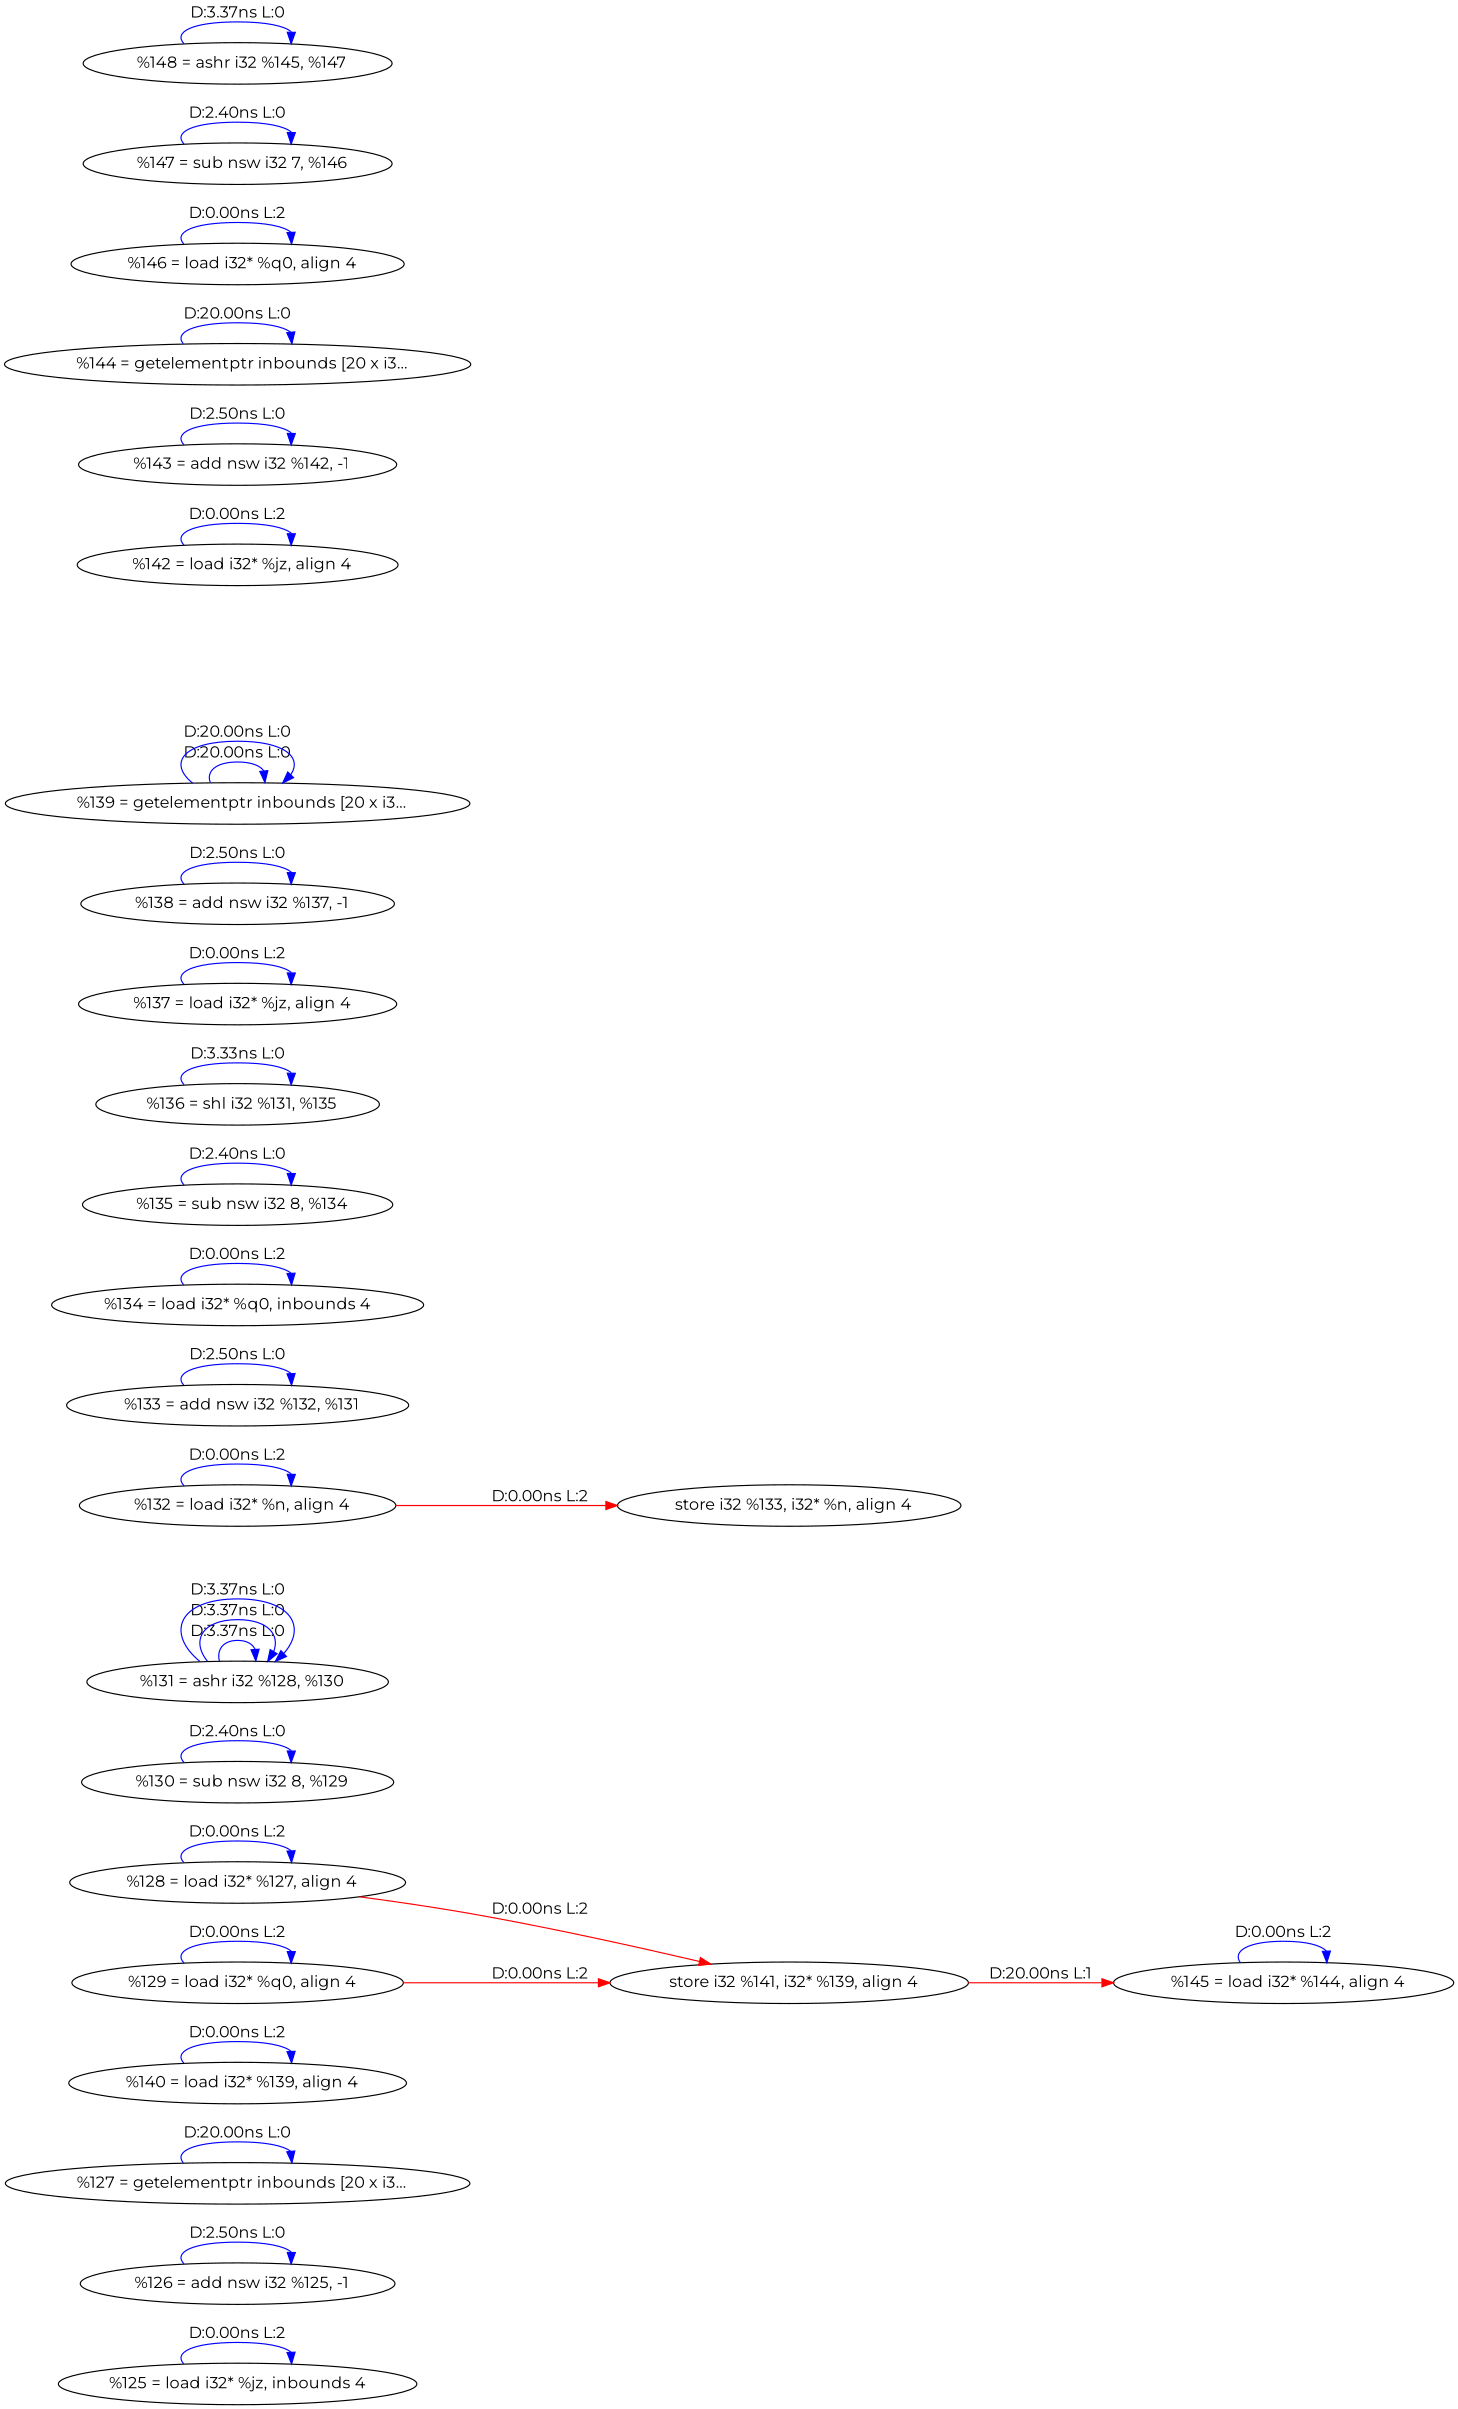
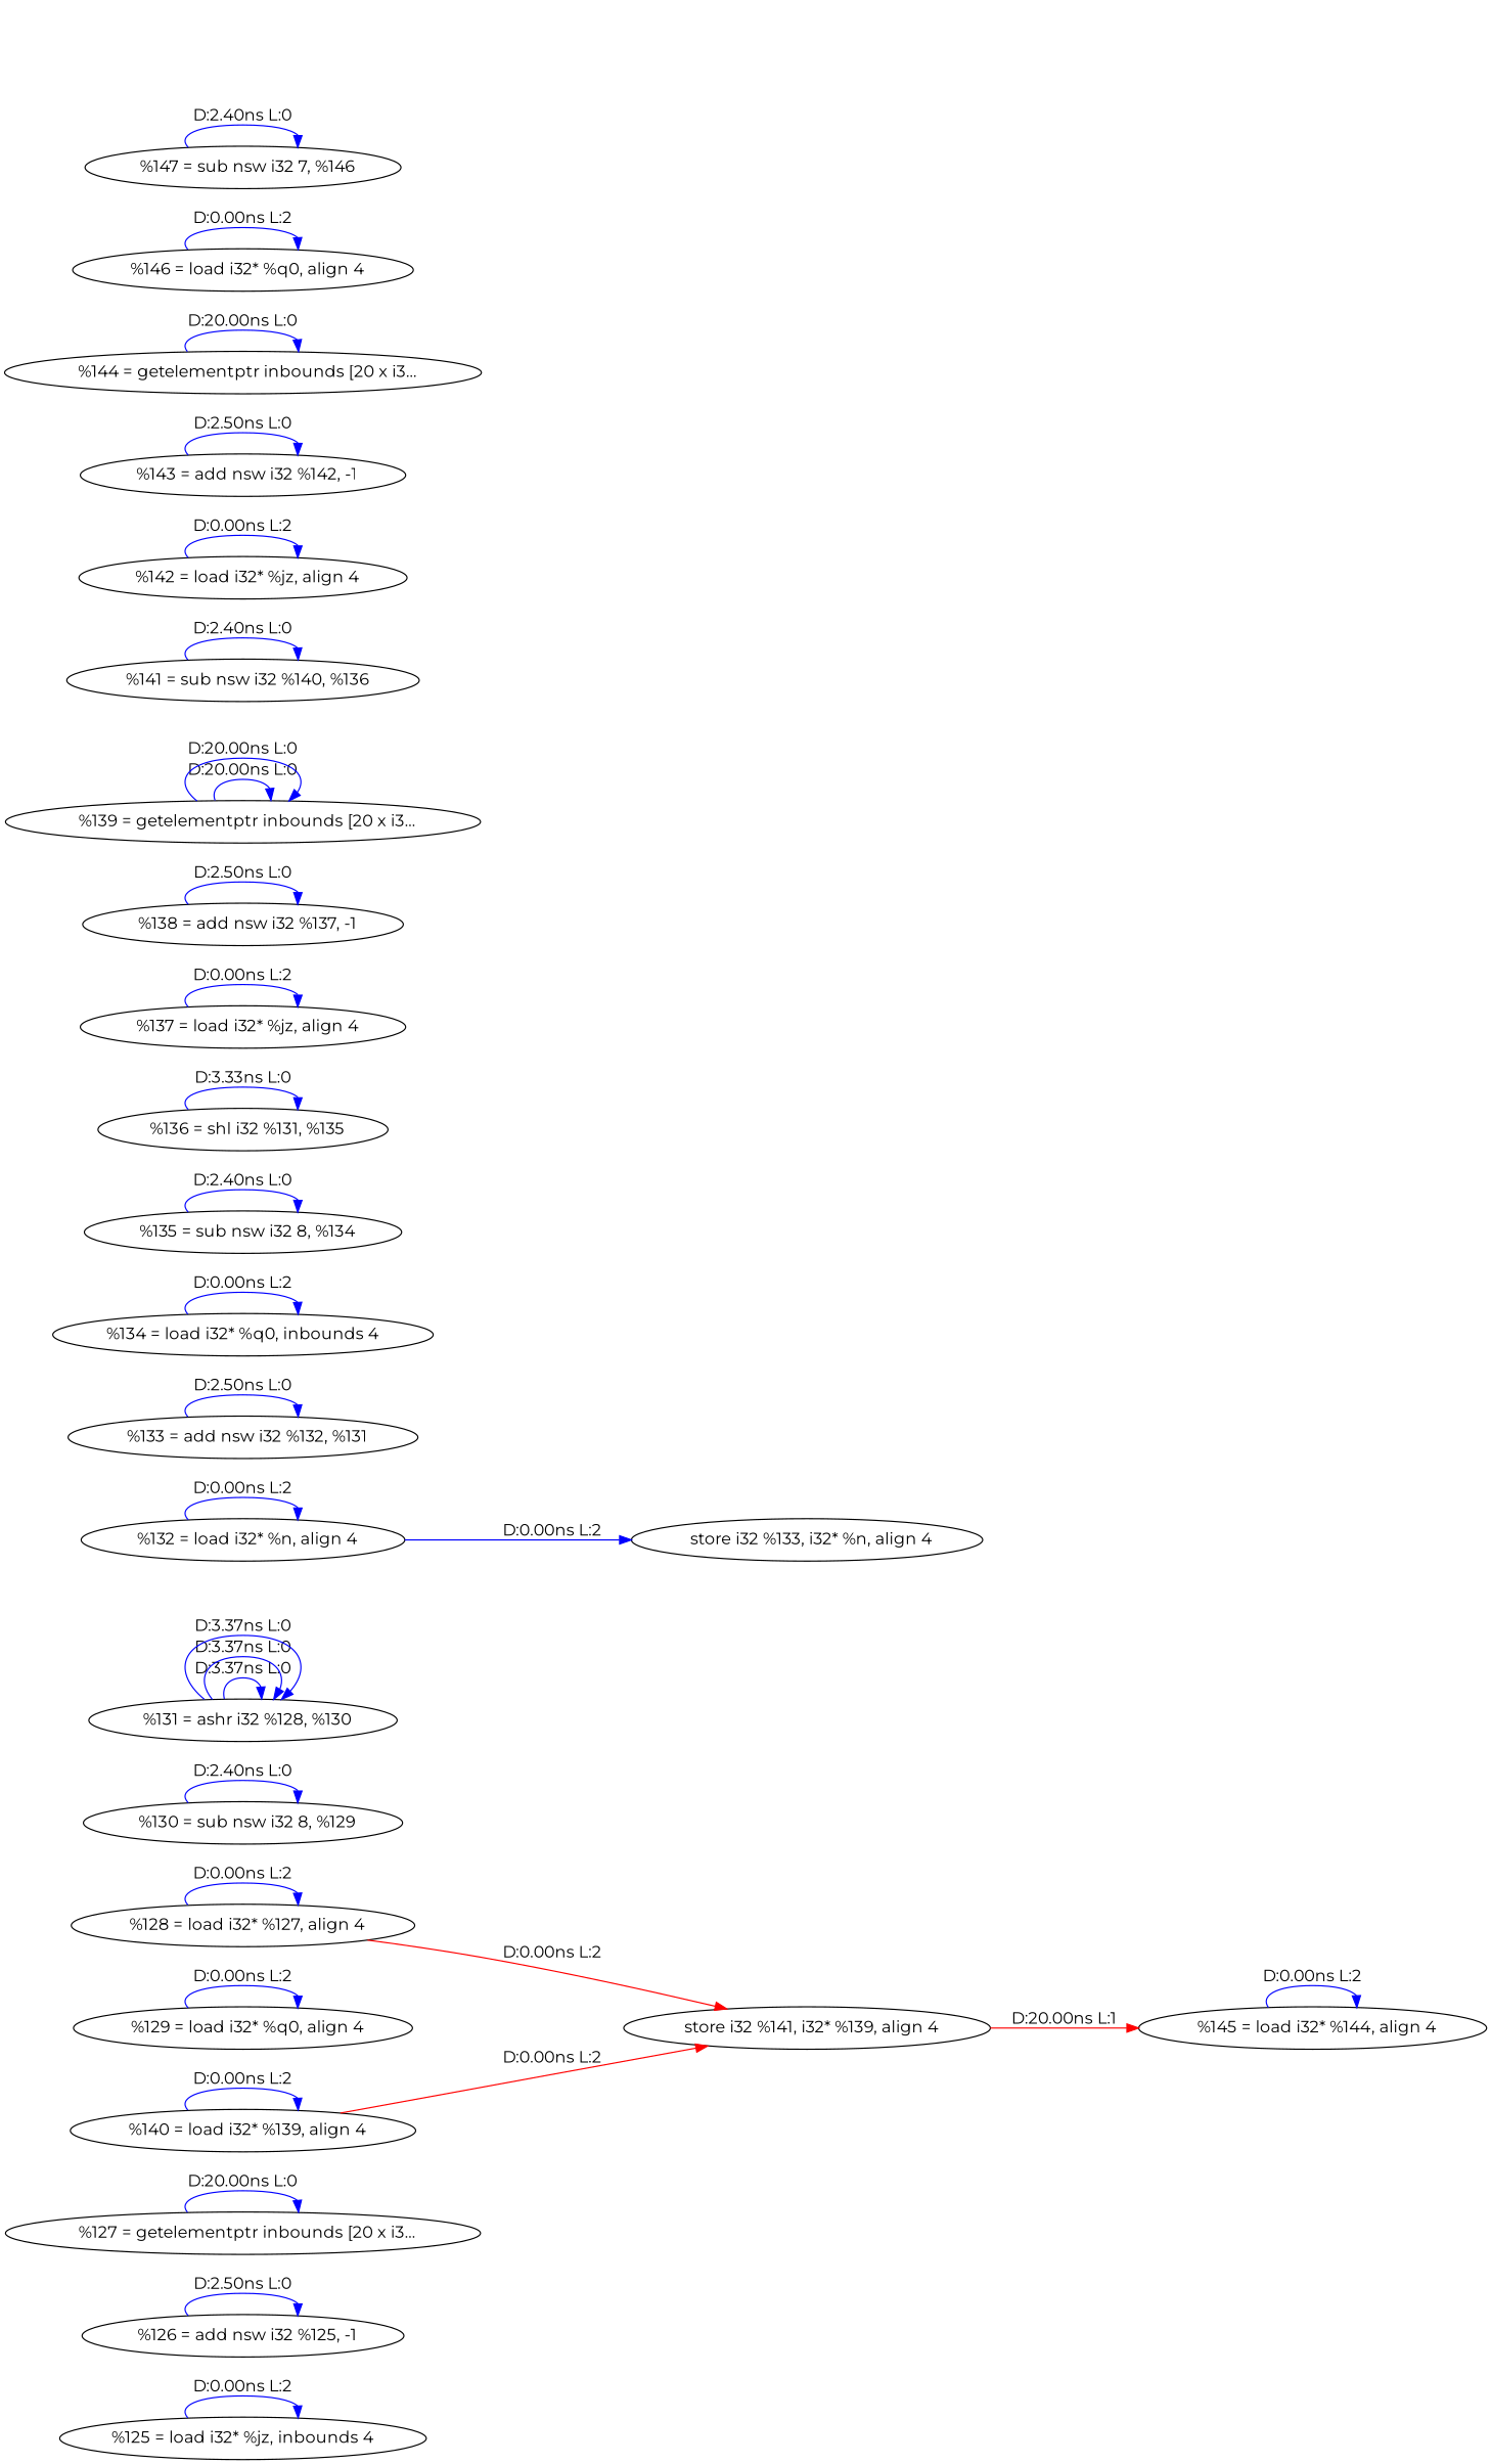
  digraph {
    fontname=Montserrat
    rankdir=LR
    node [fontname=Montserrat]
    edge [color=blue fontname=Montserrat]
    n1 [label="%125 = load i32* %jz, inbounds 4"]
    n2 [label="  %126 = add nsw i32 %125, -1"]
    n3 [label="  %127 = getelementptr inbounds [20 x i3..."]
    n4 [label="  %128 = load i32* %127, align 4"]
    n5 [label="  store i32 %141, i32* %139, align 4"]
    n6 [label="  %145 = load i32* %144, align 4"]
    n7 [label="  %129 = load i32* %q0, align 4"]
    n8 [label="  %130 = sub nsw i32 8, %129"]
    n9 [label="  %131 = ashr i32 %128, %130"]
    n10 [label="  %132 = load i32* %n, align 4"]
    n11 [label="  store i32 %133, i32* %n, align 4"]
    n12 [label="  %133 = add nsw i32 %132, %131"]
    n13 [label="%134 = load i32* %q0, inbounds 4"]
    n14 [label="  %135 = sub nsw i32 8, %134"]
    n15 [label="  %136 = shl i32 %131, %135"]
    n16 [label="  %137 = load i32* %jz, align 4"]
    n17 [label="  %138 = add nsw i32 %137, -1"]
    n18 [label="  %139 = getelementptr inbounds [20 x i3..."]
    n19 [label="  %140 = load i32* %139, align 4"]
+   n20 [label="  %141 = sub nsw i32 %140, %136"]
    n21 [label="  %142 = load i32* %jz, align 4"]
    n22 [label="  %143 = add nsw i32 %142, -1"]
    n23 [label="  %144 = getelementptr inbounds [20 x i3..."]
    n24 [label="  %146 = load i32* %q0, align 4"]
    n25 [label="  %147 = sub nsw i32 7, %146"]
-   n26 [label="  %148 = ashr i32 %145, %147"]
    n1 -> n1 [label="D:0.00ns L:2"]
    n2 -> n2 [label="D:2.50ns L:0"]
    n3 -> n3 [label="D:20.00ns L:0"]
    n4 -> n4 [label="D:0.00ns L:2"]
    n4 -> n5 [color=red label="D:0.00ns L:2"]
    n5 -> n6 [color=red label="D:20.00ns L:1"]
    n6 -> n6 [label="D:0.00ns L:2"]
    n7 -> n7 [label="D:0.00ns L:2"]
    n8 -> n8 [label="D:2.40ns L:0"]
    n9 -> n9 [label="D:3.37ns L:0"]
    n9 -> n9 [label="D:3.37ns L:0"]
    n9 -> n9 [label="D:3.37ns L:0"]
    n10 -> n10 [label="D:0.00ns L:2"]
-   n10 -> n11 [color=red label="D:0.00ns L:2"]
+   n10 -> n11 [label="D:0.00ns L:2"]
    n12 -> n12 [label="D:2.50ns L:0"]
    n13 -> n13 [label="D:0.00ns L:2"]
    n14 -> n14 [label="D:2.40ns L:0"]
    n15 -> n15 [label="D:3.33ns L:0"]
    n16 -> n16 [label="D:0.00ns L:2"]
    n17 -> n17 [label="D:2.50ns L:0"]
    n18 -> n18 [label="D:20.00ns L:0"]
    n18 -> n18 [label="D:20.00ns L:0"]
-   n7 -> n5 [color=red label="D:0.00ns L:2"]
+   n19 -> n5 [color=red label="D:0.00ns L:2"]
    n19 -> n19 [label="D:0.00ns L:2"]
+   n20 -> n20 [label="D:2.40ns L:0"]
    n21 -> n21 [label="D:0.00ns L:2"]
    n22 -> n22 [label="D:2.50ns L:0"]
    n23 -> n23 [label="D:20.00ns L:0"]
    n24 -> n24 [label="D:0.00ns L:2"]
    n25 -> n25 [label="D:2.40ns L:0"]
-   n26 -> n26 [label="D:3.37ns L:0"]
  }
